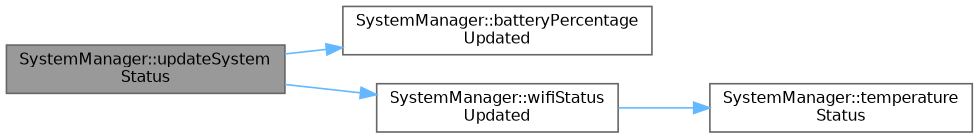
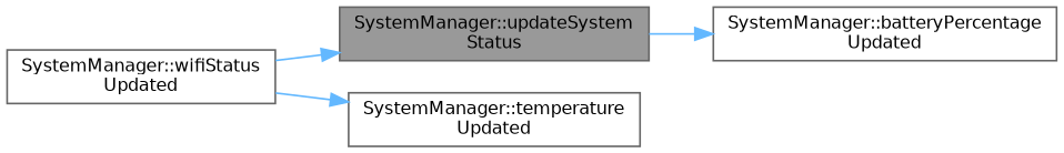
  digraph {
    rankdir=LR
    node [color=grey40 fillcolor=white fontname=Helvetica fontsize=10 shape=box style=filled]
    edge [color=steelblue1 fontname=Helvetica fontsize=10 labelfontname=Helvetica labelfontsize=10 style=solid]
    n1 [color=gray40 fillcolor=grey60 fontcolor=black height=0.2 label="SystemManager::updateSystem\lStatus" width=0.4]
    n2 [height=0.2 label="SystemManager::batteryPercentage\lUpdated" width=0.4]
    n3 [height=0.2 label="SystemManager::wifiStatus\lUpdated" width=0.4]
-   n4 [height=0.2 label="SystemManager::temperature\lStatus" width=0.4]
+   n4 [height=0.2 label="SystemManager::temperature\lUpdated" width=0.4]
    n1 -> n2
-   n1 -> n3
+   n3 -> n1
    n3 -> n4
  }
